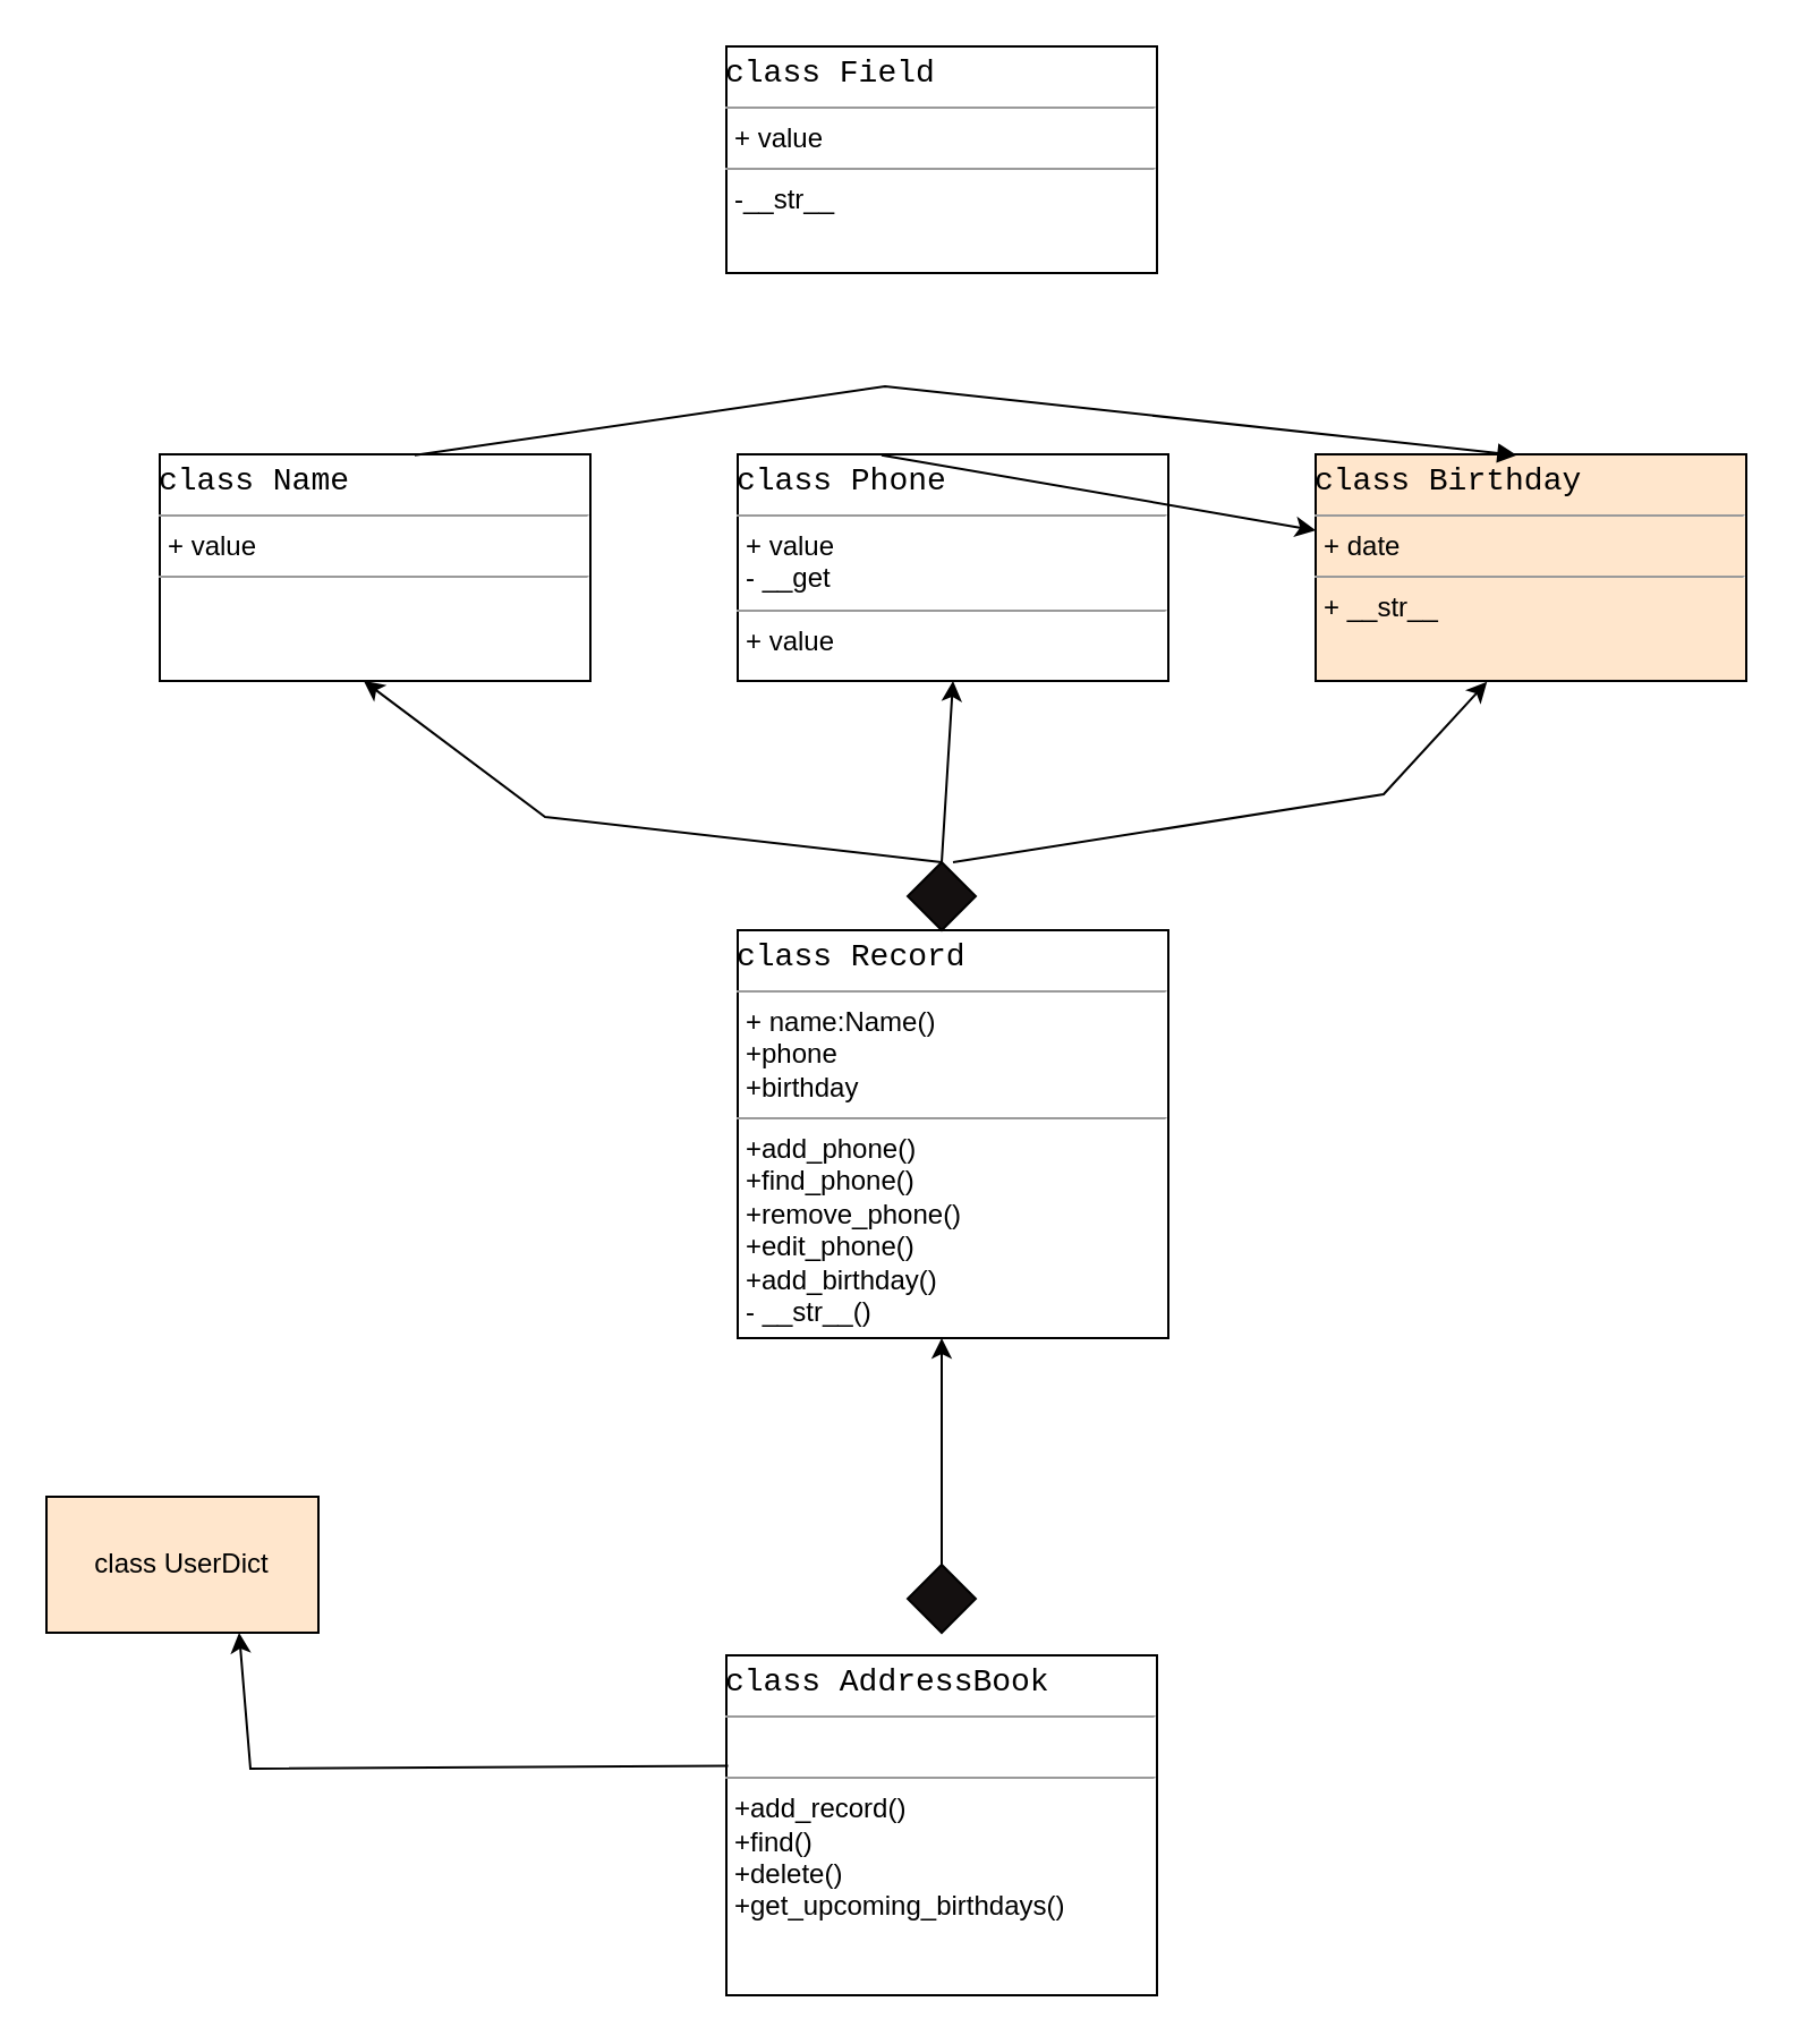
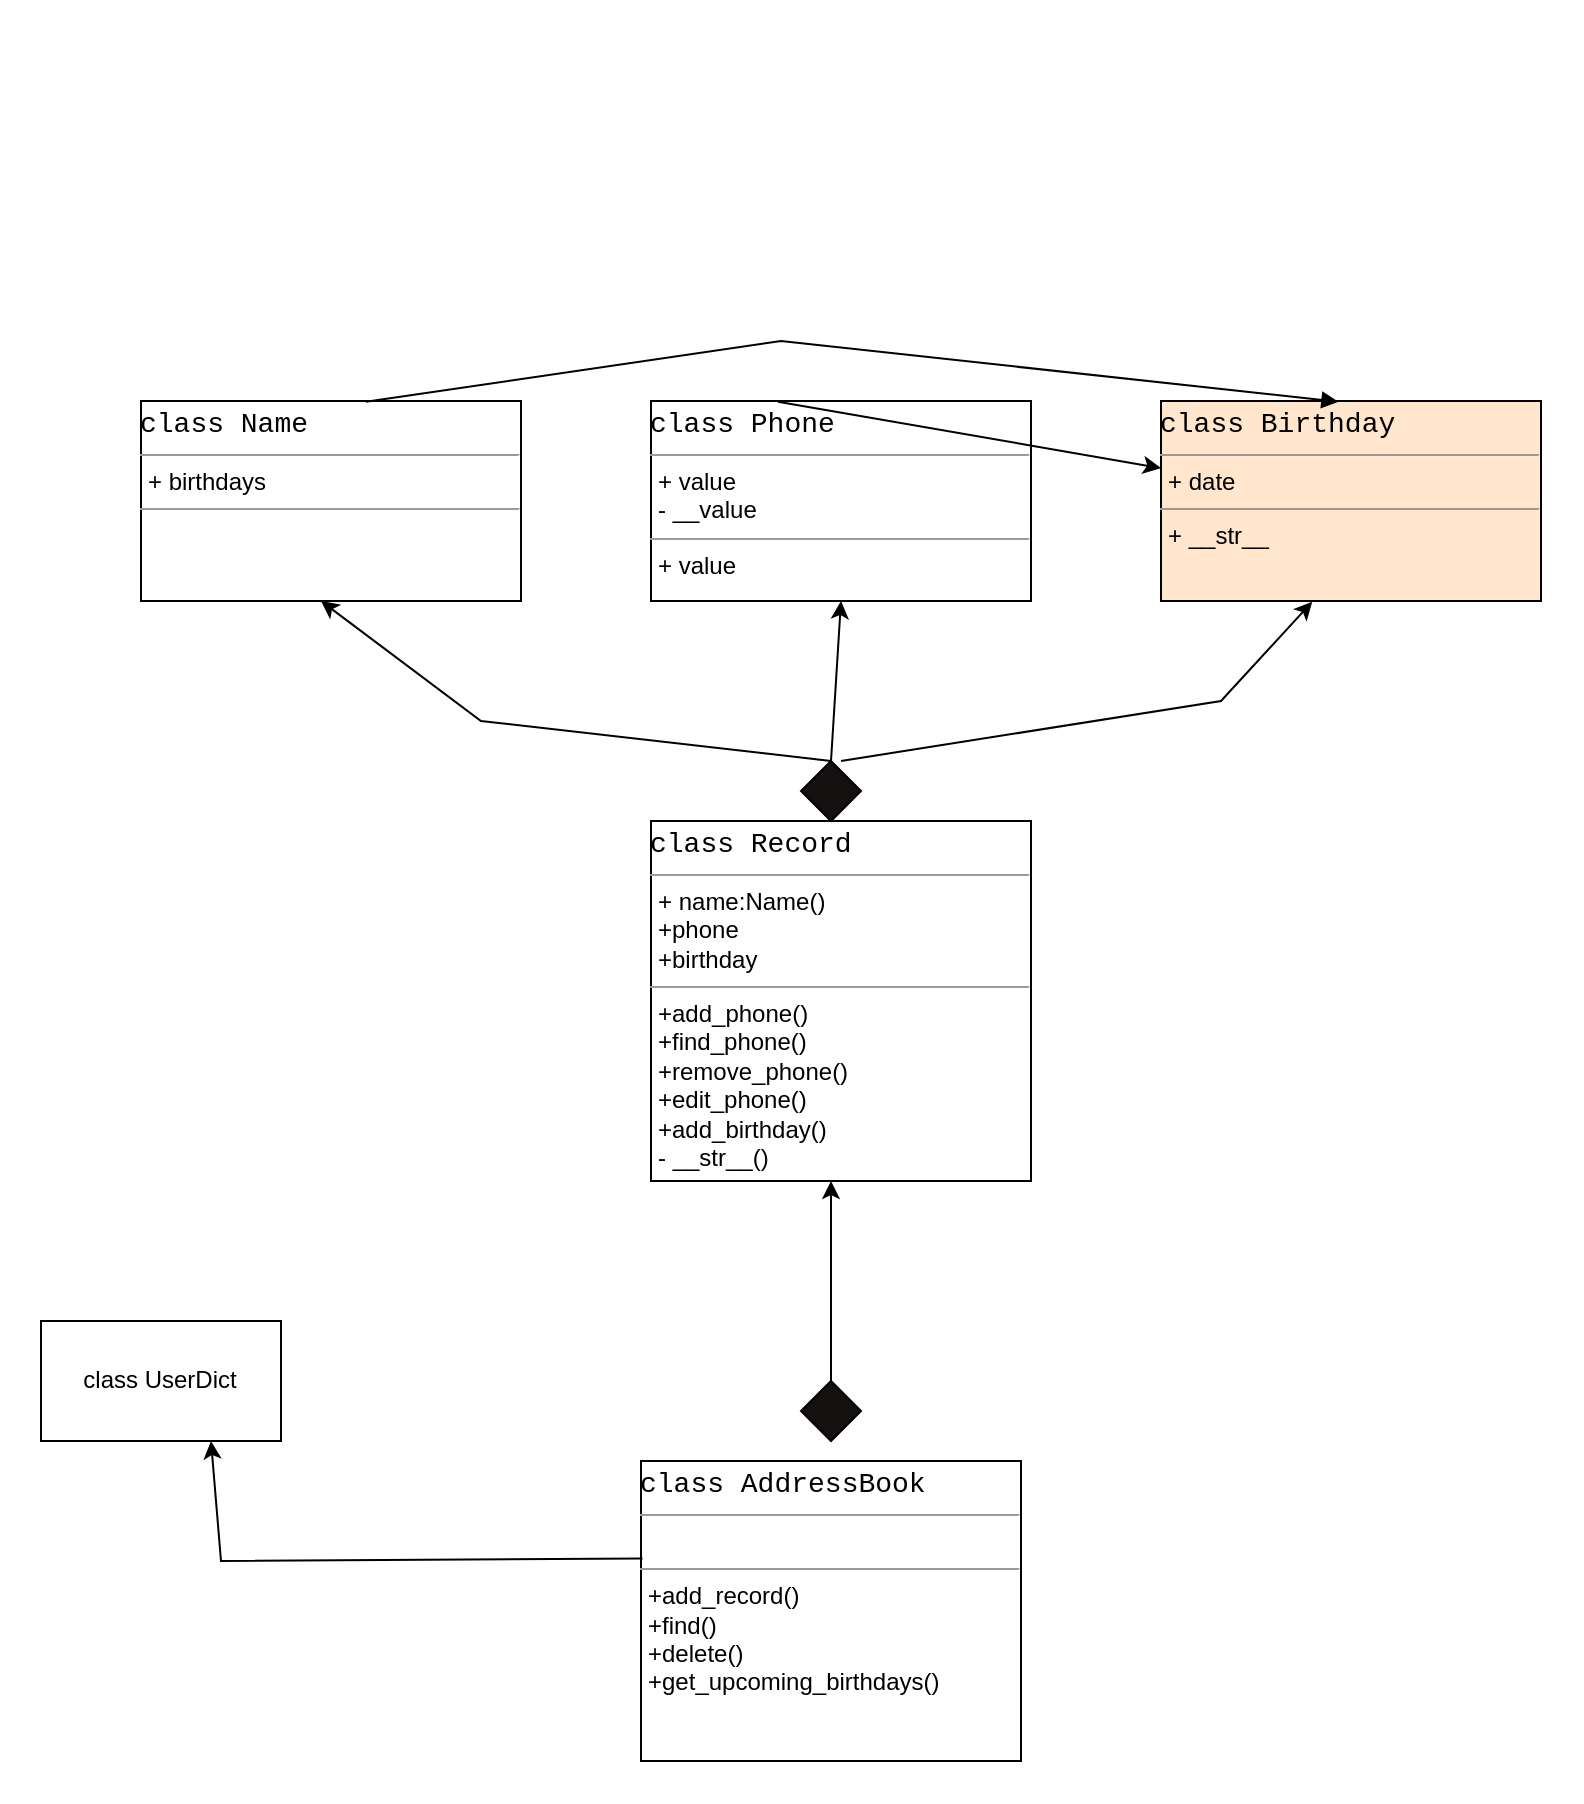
  <mxCell id="0" />
  <mxCell id="1" parent="0" />
- <mxCell id="2" value="&lt;p style=&quot;text-align: left; margin: 4px 0px 0px;&quot;&gt;&lt;font face=&quot;Consolas, Courier New, monospace&quot;&gt;&lt;span style=&quot;font-size: 14px; white-space-collapse: preserve;&quot;&gt;class Field&lt;/span&gt;&lt;/font&gt;&lt;/p&gt;&lt;hr size=&quot;1&quot;&gt;&lt;p style=&quot;margin:0px;margin-left:4px;&quot;&gt;+ value&lt;br&gt;&lt;/p&gt;&lt;hr size=&quot;1&quot;&gt;&lt;p style=&quot;margin:0px;margin-left:4px;&quot;&gt;-__str__&lt;/p&gt;" style="verticalAlign=top;align=left;overflow=fill;fontSize=12;fontFamily=Helvetica;html=1;rounded=0;shadow=0;comic=0;labelBackgroundColor=none;strokeWidth=1" parent="1" vertex="1"><mxGeometry x="320" y="20" width="190" height="100" as="geometry" /></mxCell>
- <mxCell id="3" value="&lt;p style=&quot;text-align: left; margin: 4px 0px 0px;&quot;&gt;&lt;font face=&quot;Consolas, Courier New, monospace&quot;&gt;&lt;span style=&quot;font-size: 14px; white-space-collapse: preserve;&quot;&gt;class Name&lt;/span&gt;&lt;/font&gt;&lt;/p&gt;&lt;hr size=&quot;1&quot;&gt;&lt;p style=&quot;margin:0px;margin-left:4px;&quot;&gt;+ value&lt;br&gt;&lt;/p&gt;&lt;hr size=&quot;1&quot;&gt;&lt;p style=&quot;margin:0px;margin-left:4px;&quot;&gt;&lt;br&gt;&lt;/p&gt;" style="verticalAlign=top;align=left;overflow=fill;fontSize=12;fontFamily=Helvetica;html=1;rounded=0;shadow=0;comic=0;labelBackgroundColor=none;strokeWidth=1" vertex="1" parent="1"><mxGeometry x="70" y="200" width="190" height="100" as="geometry" /></mxCell>
- <mxCell id="4" value="&lt;p style=&quot;text-align: left; margin: 4px 0px 0px;&quot;&gt;&lt;font face=&quot;Consolas, Courier New, monospace&quot;&gt;&lt;span style=&quot;font-size: 14px; white-space-collapse: preserve;&quot;&gt;class Phone&lt;/span&gt;&lt;/font&gt;&lt;/p&gt;&lt;hr size=&quot;1&quot;&gt;&lt;p style=&quot;margin:0px;margin-left:4px;&quot;&gt;+ value&lt;br&gt;&lt;/p&gt;&lt;p style=&quot;margin:0px;margin-left:4px;&quot;&gt;- __get&lt;/p&gt;&lt;hr size=&quot;1&quot;&gt;&lt;p style=&quot;margin:0px;margin-left:4px;&quot;&gt;+ value&lt;/p&gt;" style="verticalAlign=top;align=left;overflow=fill;fontSize=12;fontFamily=Helvetica;html=1;rounded=0;shadow=0;comic=0;labelBackgroundColor=none;strokeWidth=1" vertex="1" parent="1"><mxGeometry x="325" y="200" width="190" height="100" as="geometry" /></mxCell>
+ <mxCell id="3" value="&lt;p style=&quot;text-align: left; margin: 4px 0px 0px;&quot;&gt;&lt;font face=&quot;Consolas, Courier New, monospace&quot;&gt;&lt;span style=&quot;font-size: 14px; white-space-collapse: preserve;&quot;&gt;class Name&lt;/span&gt;&lt;/font&gt;&lt;/p&gt;&lt;hr size=&quot;1&quot;&gt;&lt;p style=&quot;margin:0px;margin-left:4px;&quot;&gt;+ birthdays&lt;br&gt;&lt;/p&gt;&lt;hr size=&quot;1&quot;&gt;&lt;p style=&quot;margin:0px;margin-left:4px;&quot;&gt;&lt;br&gt;&lt;/p&gt;" style="verticalAlign=top;align=left;overflow=fill;fontSize=12;fontFamily=Helvetica;html=1;rounded=0;shadow=0;comic=0;labelBackgroundColor=none;strokeWidth=1" vertex="1" parent="1"><mxGeometry x="70" y="200" width="190" height="100" as="geometry" /></mxCell>
+ <mxCell id="4" value="&lt;p style=&quot;text-align: left; margin: 4px 0px 0px;&quot;&gt;&lt;font face=&quot;Consolas, Courier New, monospace&quot;&gt;&lt;span style=&quot;font-size: 14px; white-space-collapse: preserve;&quot;&gt;class Phone&lt;/span&gt;&lt;/font&gt;&lt;/p&gt;&lt;hr size=&quot;1&quot;&gt;&lt;p style=&quot;margin:0px;margin-left:4px;&quot;&gt;+ value&lt;br&gt;&lt;/p&gt;&lt;p style=&quot;margin:0px;margin-left:4px;&quot;&gt;- __value&lt;/p&gt;&lt;hr size=&quot;1&quot;&gt;&lt;p style=&quot;margin:0px;margin-left:4px;&quot;&gt;+ value&lt;/p&gt;" style="verticalAlign=top;align=left;overflow=fill;fontSize=12;fontFamily=Helvetica;html=1;rounded=0;shadow=0;comic=0;labelBackgroundColor=none;strokeWidth=1" vertex="1" parent="1"><mxGeometry x="325" y="200" width="190" height="100" as="geometry" /></mxCell>
  <mxCell id="5" value="&lt;p style=&quot;text-align: left; margin: 4px 0px 0px;&quot;&gt;&lt;font face=&quot;Consolas, Courier New, monospace&quot;&gt;&lt;span style=&quot;font-size: 14px; white-space-collapse: preserve;&quot;&gt;class Birthday&lt;/span&gt;&lt;/font&gt;&lt;/p&gt;&lt;hr size=&quot;1&quot;&gt;&lt;p style=&quot;margin:0px;margin-left:4px;&quot;&gt;+ date&lt;br&gt;&lt;/p&gt;&lt;hr size=&quot;1&quot;&gt;&lt;p style=&quot;margin:0px;margin-left:4px;&quot;&gt;+ __str__&lt;/p&gt;" style="verticalAlign=top;align=left;overflow=fill;fontSize=12;fontFamily=Helvetica;html=1;rounded=0;shadow=0;comic=0;labelBackgroundColor=none;strokeWidth=1;fillColor=#ffe6cc;" vertex="1" parent="1"><mxGeometry x="580" y="200" width="190" height="100" as="geometry" /></mxCell>
  <mxCell id="6" value="&lt;p style=&quot;text-align: left; margin: 4px 0px 0px;&quot;&gt;&lt;font face=&quot;Consolas, Courier New, monospace&quot;&gt;&lt;span style=&quot;font-size: 14px; white-space-collapse: preserve;&quot;&gt;class Record&lt;/span&gt;&lt;/font&gt;&lt;/p&gt;&lt;hr size=&quot;1&quot;&gt;&lt;p style=&quot;margin:0px;margin-left:4px;&quot;&gt;+ name:Name()&lt;br&gt;&lt;/p&gt;&lt;p style=&quot;margin:0px;margin-left:4px;&quot;&gt;+phone&lt;/p&gt;&lt;p style=&quot;margin:0px;margin-left:4px;&quot;&gt;+birthday&lt;/p&gt;&lt;hr size=&quot;1&quot;&gt;&lt;p style=&quot;margin:0px;margin-left:4px;&quot;&gt;+add_phone()&lt;/p&gt;&lt;p style=&quot;margin:0px;margin-left:4px;&quot;&gt;+find_phone()&lt;/p&gt;&lt;p style=&quot;margin:0px;margin-left:4px;&quot;&gt;+remove_phone()&lt;/p&gt;&lt;p style=&quot;margin:0px;margin-left:4px;&quot;&gt;+edit_phone()&lt;/p&gt;&lt;p style=&quot;margin:0px;margin-left:4px;&quot;&gt;+add_birthday()&lt;/p&gt;&lt;p style=&quot;margin:0px;margin-left:4px;&quot;&gt;- __str__()&lt;/p&gt;&lt;p style=&quot;margin:0px;margin-left:4px;&quot;&gt;&lt;br&gt;&lt;/p&gt;" style="verticalAlign=top;align=left;overflow=fill;fontSize=12;fontFamily=Helvetica;html=1;rounded=0;shadow=0;comic=0;labelBackgroundColor=none;strokeWidth=1" vertex="1" parent="1"><mxGeometry x="325" y="410" width="190" height="180" as="geometry" /></mxCell>
  <mxCell id="7" value="" style="endArrow=classic;html=1;rounded=0;exitX=0.334;exitY=0.004;exitDx=0;exitDy=0;exitPerimeter=0;" edge="1" parent="1" source="4" target="5"><mxGeometry width="50" height="50" relative="1" as="geometry"><mxPoint x="390" y="190" as="sourcePoint" /><mxPoint x="440" y="140" as="targetPoint" /></mxGeometry></mxCell>
  <mxCell id="8" value="" style="endArrow=block;html=1;rounded=0;exitX=0.592;exitY=0.004;exitDx=0;exitDy=0;exitPerimeter=0;entryX=0.467;entryY=0.004;entryDx=0;entryDy=0;entryPerimeter=0;" edge="1" parent="1" source="3" target="5"><mxGeometry width="50" height="50" relative="1" as="geometry"><mxPoint x="380" y="180" as="sourcePoint" /><mxPoint x="400" y="160" as="targetPoint" /><Array as="points"><mxPoint x="390" y="170" /></Array></mxGeometry></mxCell>
  <mxCell id="9" value="" style="rhombus;whiteSpace=wrap;html=1;strokeColor=#000000;fillColor=#141010;" vertex="1" parent="1"><mxGeometry x="400" y="380" width="30" height="30" as="geometry" /></mxCell>
  <mxCell id="10" value="" style="endArrow=classic;html=1;rounded=0;entryX=0.5;entryY=1;entryDx=0;entryDy=0;" edge="1" parent="1" target="4"><mxGeometry width="50" height="50" relative="1" as="geometry"><mxPoint x="415" y="380" as="sourcePoint" /><mxPoint x="465" y="330" as="targetPoint" /></mxGeometry></mxCell>
  <mxCell id="11" value="" style="endArrow=classic;html=1;rounded=0;entryX=0.398;entryY=1.004;entryDx=0;entryDy=0;entryPerimeter=0;" edge="1" parent="1" target="5"><mxGeometry width="50" height="50" relative="1" as="geometry"><mxPoint x="420" y="380" as="sourcePoint" /><mxPoint x="470" y="330" as="targetPoint" /><Array as="points"><mxPoint x="610" y="350" /></Array></mxGeometry></mxCell>
  <mxCell id="12" value="" style="endArrow=classic;html=1;rounded=0;exitX=0.5;exitY=0;exitDx=0;exitDy=0;" edge="1" parent="1" source="9"><mxGeometry width="50" height="50" relative="1" as="geometry"><mxPoint x="110" y="350" as="sourcePoint" /><mxPoint x="160" y="300" as="targetPoint" /><Array as="points"><mxPoint x="240" y="360" /></Array></mxGeometry></mxCell>
  <mxCell id="13" value="" style="endArrow=classic;html=1;rounded=0;" edge="1" parent="1"><mxGeometry width="50" height="50" relative="1" as="geometry"><mxPoint x="415" y="690" as="sourcePoint" /><mxPoint x="415" y="590" as="targetPoint" /></mxGeometry></mxCell>
  <mxCell id="14" value="&lt;p style=&quot;text-align: left; margin: 4px 0px 0px;&quot;&gt;&lt;font face=&quot;Consolas, Courier New, monospace&quot;&gt;&lt;span style=&quot;font-size: 14px; white-space-collapse: preserve;&quot;&gt;class AddressBook&lt;/span&gt;&lt;/font&gt;&lt;/p&gt;&lt;hr size=&quot;1&quot;&gt;&lt;p style=&quot;margin:0px;margin-left:4px;&quot;&gt;&lt;br&gt;&lt;/p&gt;&lt;hr size=&quot;1&quot;&gt;&lt;p style=&quot;margin:0px;margin-left:4px;&quot;&gt;+add_record()&lt;/p&gt;&lt;p style=&quot;margin:0px;margin-left:4px;&quot;&gt;+find()&lt;/p&gt;&lt;p style=&quot;margin:0px;margin-left:4px;&quot;&gt;+delete()&lt;/p&gt;&lt;p style=&quot;margin:0px;margin-left:4px;&quot;&gt;+get_upcoming_birthdays()&lt;/p&gt;&lt;p style=&quot;margin:0px;margin-left:4px;&quot;&gt;&lt;br&gt;&lt;/p&gt;&lt;p style=&quot;margin:0px;margin-left:4px;&quot;&gt;&lt;br&gt;&lt;/p&gt;" style="verticalAlign=top;align=left;overflow=fill;fontSize=12;fontFamily=Helvetica;html=1;rounded=0;shadow=0;comic=0;labelBackgroundColor=none;strokeWidth=1" vertex="1" parent="1"><mxGeometry x="320" y="730" width="190" height="150" as="geometry" /></mxCell>
  <mxCell id="15" value="" style="rhombus;whiteSpace=wrap;html=1;strokeColor=#000000;fillColor=#141010;" vertex="1" parent="1"><mxGeometry x="400" y="690" width="30" height="30" as="geometry" /></mxCell>
- <mxCell id="16" value="class UserDict" style="rounded=0;whiteSpace=wrap;html=1;fillColor=#ffe6cc;" vertex="1" parent="1"><mxGeometry x="20" y="660" width="120" height="60" as="geometry" /></mxCell>
+ <mxCell id="16" value="class UserDict" style="rounded=0;whiteSpace=wrap;html=1;" vertex="1" parent="1"><mxGeometry x="20" y="660" width="120" height="60" as="geometry" /></mxCell>
  <mxCell id="17" value="" style="endArrow=classic;html=1;rounded=0;exitX=0.004;exitY=0.325;exitDx=0;exitDy=0;exitPerimeter=0;" edge="1" parent="1" source="14"><mxGeometry width="50" height="50" relative="1" as="geometry"><mxPoint x="55" y="770" as="sourcePoint" /><mxPoint x="105" y="720" as="targetPoint" /><Array as="points"><mxPoint x="110" y="780" /></Array></mxGeometry></mxCell>
